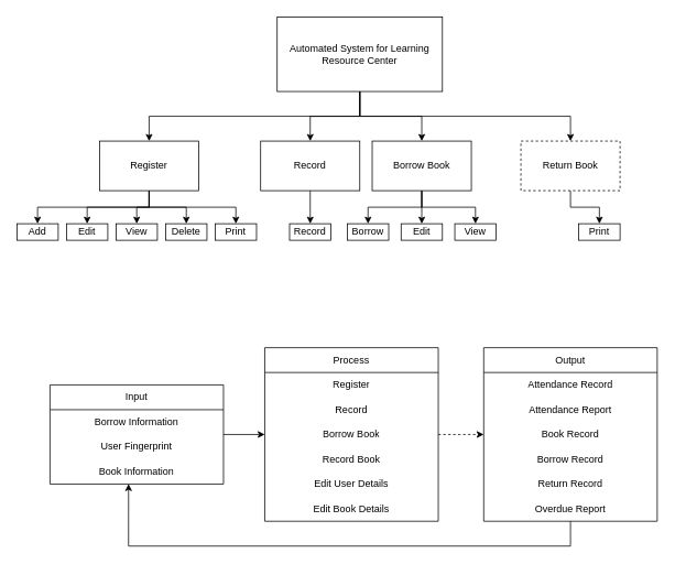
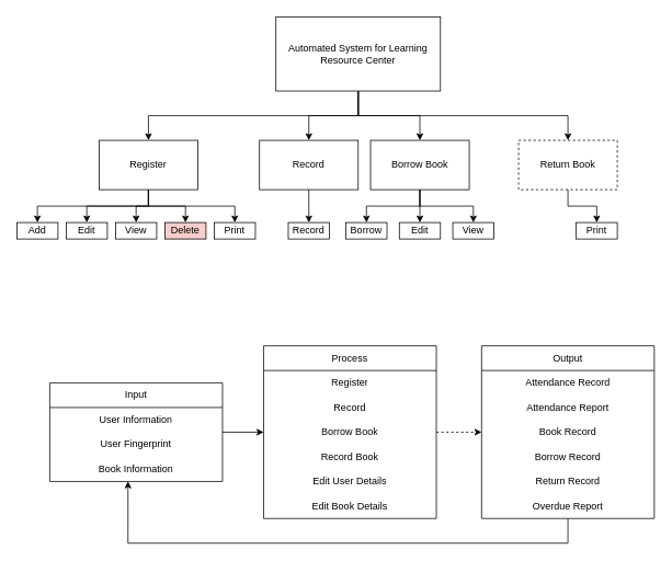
  <mxCell id="0" />
  <mxCell id="1" parent="0" />
  <mxCell id="2" style="edgeStyle=orthogonalEdgeStyle;rounded=0;orthogonalLoop=1;jettySize=auto;html=1;" edge="1" parent="1" source="6" target="14"><mxGeometry relative="1" as="geometry" /></mxCell>
  <mxCell id="3" style="edgeStyle=orthogonalEdgeStyle;rounded=0;orthogonalLoop=1;jettySize=auto;html=1;entryX=0.5;entryY=0;entryDx=0;entryDy=0;" edge="1" parent="1" source="6" target="18"><mxGeometry relative="1" as="geometry" /></mxCell>
  <mxCell id="4" style="edgeStyle=orthogonalEdgeStyle;rounded=0;orthogonalLoop=1;jettySize=auto;html=1;entryX=0.5;entryY=0;entryDx=0;entryDy=0;" edge="1" parent="1" source="6" target="20"><mxGeometry relative="1" as="geometry"><Array as="points"><mxPoint x="435" y="140" /><mxPoint x="690" y="140" /></Array></mxGeometry></mxCell>
  <mxCell id="5" style="edgeStyle=orthogonalEdgeStyle;rounded=0;orthogonalLoop=1;jettySize=auto;html=1;" edge="1" parent="1" source="6" target="12"><mxGeometry relative="1" as="geometry"><Array as="points"><mxPoint x="435" y="140" /><mxPoint x="180" y="140" /></Array></mxGeometry></mxCell>
  <mxCell id="6" value="Automated System for Learning Resource Center" style="rounded=0;whiteSpace=wrap;html=1;" vertex="1" parent="1"><mxGeometry x="335" y="20" width="200" height="90" as="geometry" /></mxCell>
  <mxCell id="7" style="edgeStyle=orthogonalEdgeStyle;rounded=0;orthogonalLoop=1;jettySize=auto;html=1;entryX=0.5;entryY=0;entryDx=0;entryDy=0;" edge="1" parent="1" source="12" target="22"><mxGeometry relative="1" as="geometry" /></mxCell>
  <mxCell id="8" style="edgeStyle=orthogonalEdgeStyle;rounded=0;orthogonalLoop=1;jettySize=auto;html=1;entryX=0.5;entryY=0;entryDx=0;entryDy=0;" edge="1" parent="1" source="12" target="23"><mxGeometry relative="1" as="geometry" /></mxCell>
  <mxCell id="9" style="edgeStyle=orthogonalEdgeStyle;rounded=0;orthogonalLoop=1;jettySize=auto;html=1;" edge="1" parent="1" source="12" target="24"><mxGeometry relative="1" as="geometry"><Array as="points"><mxPoint x="180" y="250" /><mxPoint x="285" y="250" /></Array></mxGeometry></mxCell>
  <mxCell id="10" style="edgeStyle=orthogonalEdgeStyle;rounded=0;orthogonalLoop=1;jettySize=auto;html=1;" edge="1" parent="1" source="12" target="26"><mxGeometry relative="1" as="geometry" /></mxCell>
  <mxCell id="11" style="edgeStyle=orthogonalEdgeStyle;rounded=0;orthogonalLoop=1;jettySize=auto;html=1;" edge="1" parent="1" source="12" target="21"><mxGeometry relative="1" as="geometry"><Array as="points"><mxPoint x="180" y="250" /><mxPoint x="45" y="250" /></Array></mxGeometry></mxCell>
  <mxCell id="12" value="Register" style="rounded=0;whiteSpace=wrap;html=1;" vertex="1" parent="1"><mxGeometry x="120" y="170" width="120" height="60" as="geometry" /></mxCell>
  <mxCell id="13" style="edgeStyle=orthogonalEdgeStyle;rounded=0;orthogonalLoop=1;jettySize=auto;html=1;" edge="1" parent="1" source="14" target="25"><mxGeometry relative="1" as="geometry" /></mxCell>
  <mxCell id="14" value="Record" style="rounded=0;whiteSpace=wrap;html=1;" vertex="1" parent="1"><mxGeometry x="315" y="170" width="120" height="60" as="geometry" /></mxCell>
  <mxCell id="15" style="edgeStyle=orthogonalEdgeStyle;rounded=0;orthogonalLoop=1;jettySize=auto;html=1;" edge="1" parent="1" source="18" target="27"><mxGeometry relative="1" as="geometry" /></mxCell>
  <mxCell id="16" style="edgeStyle=orthogonalEdgeStyle;rounded=0;orthogonalLoop=1;jettySize=auto;html=1;" edge="1" parent="1" source="18" target="28"><mxGeometry relative="1" as="geometry" /></mxCell>
  <mxCell id="17" style="edgeStyle=orthogonalEdgeStyle;rounded=0;orthogonalLoop=1;jettySize=auto;html=1;entryX=0.5;entryY=0;entryDx=0;entryDy=0;" edge="1" parent="1" source="18" target="30"><mxGeometry relative="1" as="geometry" /></mxCell>
  <mxCell id="18" value="Borrow Book" style="rounded=0;whiteSpace=wrap;html=1;" vertex="1" parent="1"><mxGeometry x="450" y="170" width="120" height="60" as="geometry" /></mxCell>
  <mxCell id="19" style="edgeStyle=orthogonalEdgeStyle;rounded=0;orthogonalLoop=1;jettySize=auto;html=1;entryX=0.5;entryY=0;entryDx=0;entryDy=0;" edge="1" parent="1" source="20" target="29"><mxGeometry relative="1" as="geometry" /></mxCell>
  <mxCell id="20" value="Return Book" style="rounded=0;whiteSpace=wrap;html=1;dashed=1;" vertex="1" parent="1"><mxGeometry x="630" y="170" width="120" height="60" as="geometry" /></mxCell>
  <mxCell id="21" value="Add" style="rounded=0;whiteSpace=wrap;html=1;" vertex="1" parent="1"><mxGeometry x="20" y="270" width="50" height="20" as="geometry" /></mxCell>
  <mxCell id="22" value="Edit" style="rounded=0;whiteSpace=wrap;html=1;" vertex="1" parent="1"><mxGeometry x="80" y="270" width="50" height="20" as="geometry" /></mxCell>
- <mxCell id="23" value="Delete" style="rounded=0;whiteSpace=wrap;html=1;" vertex="1" parent="1"><mxGeometry x="200" y="270" width="50" height="20" as="geometry" /></mxCell>
+ <mxCell id="23" value="Delete" style="rounded=0;whiteSpace=wrap;html=1;fillColor=#f8cecc;" vertex="1" parent="1"><mxGeometry x="200" y="270" width="50" height="20" as="geometry" /></mxCell>
  <mxCell id="24" value="Print" style="rounded=0;whiteSpace=wrap;html=1;" vertex="1" parent="1"><mxGeometry x="260" y="270" width="50" height="20" as="geometry" /></mxCell>
  <mxCell id="25" value="Record" style="rounded=0;whiteSpace=wrap;html=1;" vertex="1" parent="1"><mxGeometry x="350" y="270" width="50" height="20" as="geometry" /></mxCell>
  <mxCell id="26" value="View" style="rounded=0;whiteSpace=wrap;html=1;" vertex="1" parent="1"><mxGeometry x="140" y="270" width="50" height="20" as="geometry" /></mxCell>
  <mxCell id="27" value="Borrow" style="rounded=0;whiteSpace=wrap;html=1;" vertex="1" parent="1"><mxGeometry x="420" y="270" width="50" height="20" as="geometry" /></mxCell>
  <mxCell id="28" value="View" style="rounded=0;whiteSpace=wrap;html=1;" vertex="1" parent="1"><mxGeometry x="550" y="270" width="50" height="20" as="geometry" /></mxCell>
  <mxCell id="29" value="Print" style="rounded=0;whiteSpace=wrap;html=1;" vertex="1" parent="1"><mxGeometry x="700" y="270" width="50" height="20" as="geometry" /></mxCell>
  <mxCell id="30" value="Edit" style="rounded=0;whiteSpace=wrap;html=1;" vertex="1" parent="1"><mxGeometry x="485" y="270" width="50" height="20" as="geometry" /></mxCell>
  <mxCell id="31" style="edgeStyle=orthogonalEdgeStyle;rounded=0;orthogonalLoop=1;jettySize=auto;html=1;entryX=0;entryY=0.5;entryDx=0;entryDy=0;" edge="1" parent="1" source="32" target="40"><mxGeometry relative="1" as="geometry" /></mxCell>
  <mxCell id="32" value="Input" style="swimlane;fontStyle=0;childLayout=stackLayout;horizontal=1;startSize=30;horizontalStack=0;resizeParent=1;resizeParentMax=0;resizeLast=0;collapsible=1;marginBottom=0;whiteSpace=wrap;html=1;" vertex="1" parent="1"><mxGeometry x="60" y="465" width="210" height="120" as="geometry" /></mxCell>
- <mxCell id="33" value="Borrow Information" style="text;strokeColor=none;fillColor=none;align=center;verticalAlign=middle;spacingLeft=4;spacingRight=4;overflow=hidden;points=[[0,0.5],[1,0.5]];portConstraint=eastwest;rotatable=0;whiteSpace=wrap;html=1;" vertex="1" parent="32"><mxGeometry y="30" width="210" height="30" as="geometry" /></mxCell>
+ <mxCell id="33" value="User Information" style="text;strokeColor=none;fillColor=none;align=center;verticalAlign=middle;spacingLeft=4;spacingRight=4;overflow=hidden;points=[[0,0.5],[1,0.5]];portConstraint=eastwest;rotatable=0;whiteSpace=wrap;html=1;" vertex="1" parent="32"><mxGeometry y="30" width="210" height="30" as="geometry" /></mxCell>
  <mxCell id="34" value="User Fingerprint" style="text;strokeColor=none;fillColor=none;align=center;verticalAlign=middle;spacingLeft=4;spacingRight=4;overflow=hidden;points=[[0,0.5],[1,0.5]];portConstraint=eastwest;rotatable=0;whiteSpace=wrap;html=1;" vertex="1" parent="32"><mxGeometry y="60" width="210" height="30" as="geometry" /></mxCell>
  <mxCell id="35" value="Book Information" style="text;strokeColor=none;fillColor=none;align=center;verticalAlign=middle;spacingLeft=4;spacingRight=4;overflow=hidden;points=[[0,0.5],[1,0.5]];portConstraint=eastwest;rotatable=0;whiteSpace=wrap;html=1;" vertex="1" parent="32"><mxGeometry y="90" width="210" height="30" as="geometry" /></mxCell>
  <mxCell id="36" style="edgeStyle=orthogonalEdgeStyle;rounded=0;orthogonalLoop=1;jettySize=auto;html=1;entryX=0;entryY=0.5;entryDx=0;entryDy=0;dashed=1;" edge="1" parent="1" source="37" target="47"><mxGeometry relative="1" as="geometry" /></mxCell>
  <mxCell id="37" value="Process" style="swimlane;fontStyle=0;childLayout=stackLayout;horizontal=1;startSize=30;horizontalStack=0;resizeParent=1;resizeParentMax=0;resizeLast=0;collapsible=1;marginBottom=0;whiteSpace=wrap;html=1;align=center;" vertex="1" parent="1"><mxGeometry x="320" y="420" width="210" height="210" as="geometry" /></mxCell>
  <mxCell id="38" value="Register" style="text;strokeColor=none;fillColor=none;align=center;verticalAlign=middle;spacingLeft=4;spacingRight=4;overflow=hidden;points=[[0,0.5],[1,0.5]];portConstraint=eastwest;rotatable=0;whiteSpace=wrap;html=1;" vertex="1" parent="37"><mxGeometry y="30" width="210" height="30" as="geometry" /></mxCell>
  <mxCell id="39" value="Record" style="text;strokeColor=none;fillColor=none;align=center;verticalAlign=middle;spacingLeft=4;spacingRight=4;overflow=hidden;points=[[0,0.5],[1,0.5]];portConstraint=eastwest;rotatable=0;whiteSpace=wrap;html=1;" vertex="1" parent="37"><mxGeometry y="60" width="210" height="30" as="geometry" /></mxCell>
  <mxCell id="40" value="Borrow Book" style="text;strokeColor=none;fillColor=none;align=center;verticalAlign=middle;spacingLeft=4;spacingRight=4;overflow=hidden;points=[[0,0.5],[1,0.5]];portConstraint=eastwest;rotatable=0;whiteSpace=wrap;html=1;" vertex="1" parent="37"><mxGeometry y="90" width="210" height="30" as="geometry" /></mxCell>
  <mxCell id="41" value="Record Book" style="text;strokeColor=none;fillColor=none;align=center;verticalAlign=middle;spacingLeft=4;spacingRight=4;overflow=hidden;points=[[0,0.5],[1,0.5]];portConstraint=eastwest;rotatable=0;whiteSpace=wrap;html=1;" vertex="1" parent="37"><mxGeometry y="120" width="210" height="30" as="geometry" /></mxCell>
  <mxCell id="42" value="Edit User Details" style="text;strokeColor=none;fillColor=none;align=center;verticalAlign=middle;spacingLeft=4;spacingRight=4;overflow=hidden;points=[[0,0.5],[1,0.5]];portConstraint=eastwest;rotatable=0;whiteSpace=wrap;html=1;" vertex="1" parent="37"><mxGeometry y="150" width="210" height="30" as="geometry" /></mxCell>
  <mxCell id="43" value="Edit Book Details" style="text;strokeColor=none;fillColor=none;align=center;verticalAlign=middle;spacingLeft=4;spacingRight=4;overflow=hidden;points=[[0,0.5],[1,0.5]];portConstraint=eastwest;rotatable=0;whiteSpace=wrap;html=1;" vertex="1" parent="37"><mxGeometry y="180" width="210" height="30" as="geometry" /></mxCell>
  <mxCell id="44" value="Output" style="swimlane;fontStyle=0;childLayout=stackLayout;horizontal=1;startSize=30;horizontalStack=0;resizeParent=1;resizeParentMax=0;resizeLast=0;collapsible=1;marginBottom=0;whiteSpace=wrap;html=1;align=center;" vertex="1" parent="1"><mxGeometry x="585" y="420" width="210" height="210" as="geometry" /></mxCell>
  <mxCell id="45" value="Attendance Record" style="text;strokeColor=none;fillColor=none;align=center;verticalAlign=middle;spacingLeft=4;spacingRight=4;overflow=hidden;points=[[0,0.5],[1,0.5]];portConstraint=eastwest;rotatable=0;whiteSpace=wrap;html=1;" vertex="1" parent="44"><mxGeometry y="30" width="210" height="30" as="geometry" /></mxCell>
  <mxCell id="46" value="Attendance Report" style="text;strokeColor=none;fillColor=none;align=center;verticalAlign=middle;spacingLeft=4;spacingRight=4;overflow=hidden;points=[[0,0.5],[1,0.5]];portConstraint=eastwest;rotatable=0;whiteSpace=wrap;html=1;" vertex="1" parent="44"><mxGeometry y="60" width="210" height="30" as="geometry" /></mxCell>
  <mxCell id="47" value="Book Record" style="text;strokeColor=none;fillColor=none;align=center;verticalAlign=middle;spacingLeft=4;spacingRight=4;overflow=hidden;points=[[0,0.5],[1,0.5]];portConstraint=eastwest;rotatable=0;whiteSpace=wrap;html=1;" vertex="1" parent="44"><mxGeometry y="90" width="210" height="30" as="geometry" /></mxCell>
  <mxCell id="48" value="Borrow Record" style="text;strokeColor=none;fillColor=none;align=center;verticalAlign=middle;spacingLeft=4;spacingRight=4;overflow=hidden;points=[[0,0.5],[1,0.5]];portConstraint=eastwest;rotatable=0;whiteSpace=wrap;html=1;" vertex="1" parent="44"><mxGeometry y="120" width="210" height="30" as="geometry" /></mxCell>
  <mxCell id="49" value="Return Record" style="text;strokeColor=none;fillColor=none;align=center;verticalAlign=middle;spacingLeft=4;spacingRight=4;overflow=hidden;points=[[0,0.5],[1,0.5]];portConstraint=eastwest;rotatable=0;whiteSpace=wrap;html=1;" vertex="1" parent="44"><mxGeometry y="150" width="210" height="30" as="geometry" /></mxCell>
  <mxCell id="50" value="Overdue Report" style="text;strokeColor=none;fillColor=none;align=center;verticalAlign=middle;spacingLeft=4;spacingRight=4;overflow=hidden;points=[[0,0.5],[1,0.5]];portConstraint=eastwest;rotatable=0;whiteSpace=wrap;html=1;" vertex="1" parent="44"><mxGeometry y="180" width="210" height="30" as="geometry" /></mxCell>
  <mxCell id="51" style="edgeStyle=orthogonalEdgeStyle;rounded=0;orthogonalLoop=1;jettySize=auto;html=1;entryX=0.453;entryY=0.994;entryDx=0;entryDy=0;entryPerimeter=0;" edge="1" parent="1" source="44" target="35"><mxGeometry relative="1" as="geometry"><Array as="points"><mxPoint x="690" y="660" /><mxPoint x="155" y="660" /></Array></mxGeometry></mxCell>
